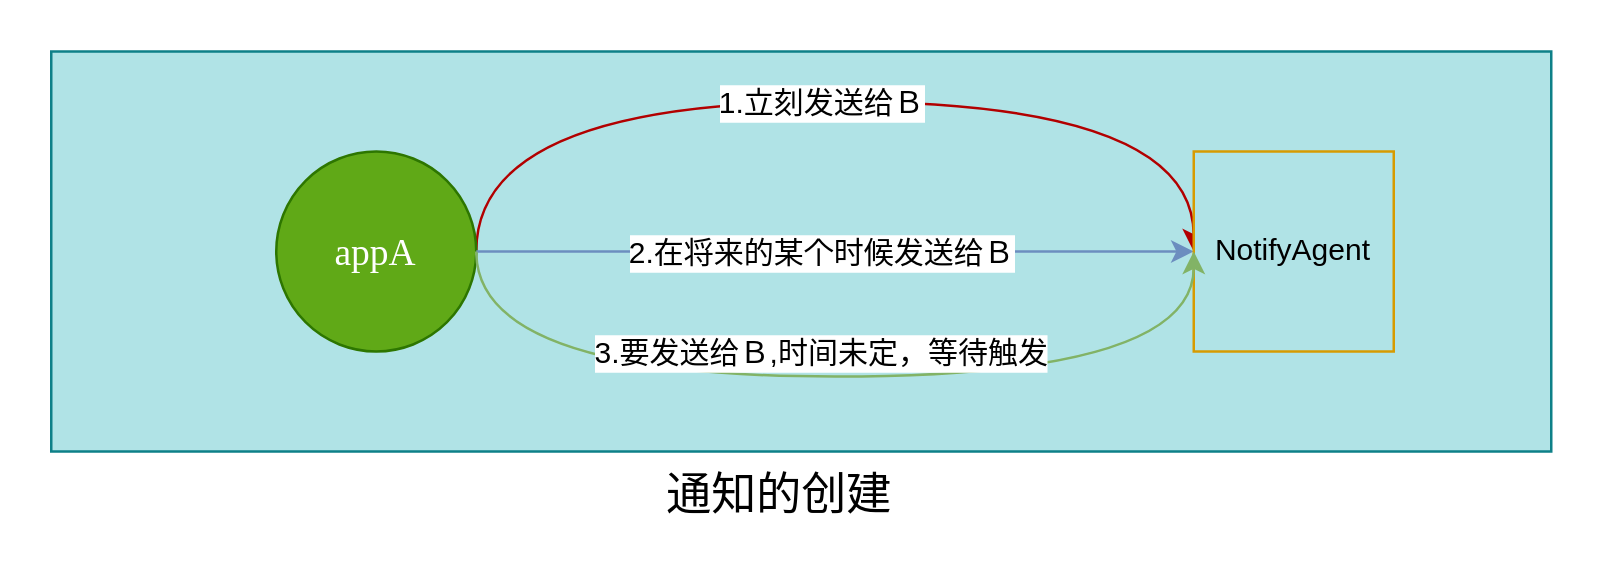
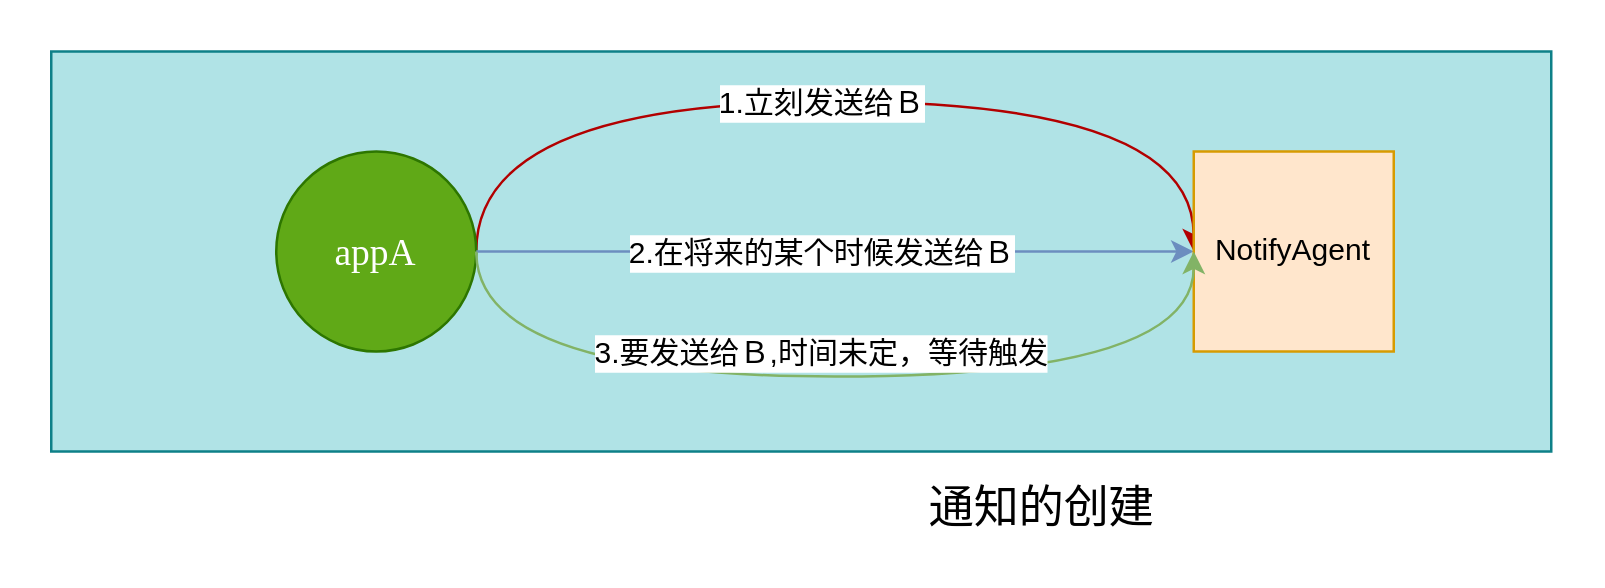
  <mxCell id="0" />
  <mxCell id="1" parent="0" />
  <mxCell id="2" value="" style="rounded=0;whiteSpace=wrap;html=1;fontFamily=Lucida Console;fontSize=15;fillColor=#b0e3e6;strokeColor=#0e8088;align=center;" parent="1" vertex="1"><mxGeometry x="20" y="20" width="600" height="160" as="geometry" /></mxCell>
  <mxCell id="3" style="edgeStyle=orthogonalEdgeStyle;curved=1;rounded=0;orthogonalLoop=1;jettySize=auto;html=1;exitX=1;exitY=0.5;exitDx=0;exitDy=0;entryX=0;entryY=0.5;entryDx=0;entryDy=0;fillColor=#e51400;strokeColor=#B20000;" parent="1" source="5" target="9" edge="1"><mxGeometry relative="1" as="geometry"><Array as="points"><mxPoint x="190" y="40" /><mxPoint x="477" y="40" /></Array></mxGeometry></mxCell>
  <mxCell id="4" value="1.立刻发送给Ｂ" style="text;html=1;align=center;verticalAlign=middle;resizable=0;points=[];labelBackgroundColor=#ffffff;" parent="3" vertex="1" connectable="0"><mxGeometry x="-0.376" y="-3" relative="1" as="geometry"><mxPoint x="70" y="-3" as="offset" /></mxGeometry></mxCell>
  <mxCell id="5" value="appA" style="ellipse;whiteSpace=wrap;html=1;aspect=fixed;fontFamily=Lucida Console;fontSize=15;fillColor=#60a917;strokeColor=#2D7600;fontColor=#ffffff;" parent="1" vertex="1"><mxGeometry x="110" y="60" width="80" height="80" as="geometry" /></mxCell>
  <mxCell id="6" value="" style="endArrow=classic;html=1;fontFamily=Lucida Console;fontSize=15;exitX=1;exitY=0.5;exitDx=0;exitDy=0;fillColor=#dae8fc;strokeColor=#6c8ebf;entryX=0;entryY=0.5;entryDx=0;entryDy=0;entryPerimeter=0;edgeStyle=orthogonalEdgeStyle;curved=1;gradientColor=#7ea6e0;" parent="1" source="5" target="9" edge="1"><mxGeometry width="50" height="50" relative="1" as="geometry"><mxPoint x="60" y="250" as="sourcePoint" /><mxPoint x="470" y="100" as="targetPoint" /></mxGeometry></mxCell>
  <mxCell id="7" value="2.在将来的某个时候发送给Ｂ" style="text;html=1;align=center;verticalAlign=middle;resizable=0;points=[];labelBackgroundColor=#ffffff;" parent="6" vertex="1" connectable="0"><mxGeometry x="-0.589" relative="1" as="geometry"><mxPoint x="78" as="offset" /></mxGeometry></mxCell>
  <mxCell id="8" value="" style="edgeStyle=elbowEdgeStyle;elbow=horizontal;endArrow=classic;html=1;fontFamily=Lucida Console;fontSize=15;exitX=0;exitY=0.5;exitDx=0;exitDy=0;" parent="1" source="5" target="2" edge="1"><mxGeometry width="50" height="50" relative="1" as="geometry"><mxPoint x="100" y="110" as="sourcePoint" /><mxPoint x="110" y="200" as="targetPoint" /><Array as="points"><mxPoint x="70" y="140" /><mxPoint x="80" y="150" /><mxPoint x="90" y="100" /></Array></mxGeometry></mxCell>
- <mxCell id="9" value="NotifyAgent" style="whiteSpace=wrap;html=1;aspect=fixed;fillColor=#b0e3e6;strokeColor=#d79b00;" parent="1" vertex="1"><mxGeometry x="477" y="60" width="80" height="80" as="geometry" /></mxCell>
+ <mxCell id="9" value="NotifyAgent" style="whiteSpace=wrap;html=1;aspect=fixed;fillColor=#ffe6cc;strokeColor=#d79b00;" parent="1" vertex="1"><mxGeometry x="477" y="60" width="80" height="80" as="geometry" /></mxCell>
  <mxCell id="10" style="edgeStyle=orthogonalEdgeStyle;curved=1;rounded=0;orthogonalLoop=1;jettySize=auto;html=1;exitX=1;exitY=0.5;exitDx=0;exitDy=0;entryX=0;entryY=0.5;entryDx=0;entryDy=0;gradientColor=#97d077;fillColor=#d5e8d4;strokeColor=#82b366;" parent="1" edge="1"><mxGeometry relative="1" as="geometry"><mxPoint x="190" y="100" as="sourcePoint" /><mxPoint x="477" y="100" as="targetPoint" /><Array as="points"><mxPoint x="190" y="150" /><mxPoint x="477" y="150" /></Array></mxGeometry></mxCell>
  <mxCell id="11" value="3.要发送给Ｂ,时间未定，等待触发" style="text;html=1;align=center;verticalAlign=middle;resizable=0;points=[];labelBackgroundColor=#ffffff;" parent="10" vertex="1" connectable="0"><mxGeometry x="-0.493" y="12" relative="1" as="geometry"><mxPoint x="89" y="2" as="offset" /></mxGeometry></mxCell>
- <mxCell id="12" value="通知的创建&lt;br style=&quot;font-size: 18px;&quot;&gt;" style="text;html=1;align=center;verticalAlign=middle;resizable=0;points=[];autosize=1;fontSize=18;" parent="1" vertex="1"><mxGeometry x="256" y="183" width="110" height="30" as="geometry" /></mxCell>
+ <mxCell id="12" value="通知的创建&lt;br style=&quot;font-size: 18px;&quot;&gt;" style="text;html=1;align=center;verticalAlign=middle;resizable=0;points=[];autosize=1;fontSize=18;" parent="1" vertex="1"><mxGeometry x="361" y="188" width="110" height="30" as="geometry" /></mxCell>
